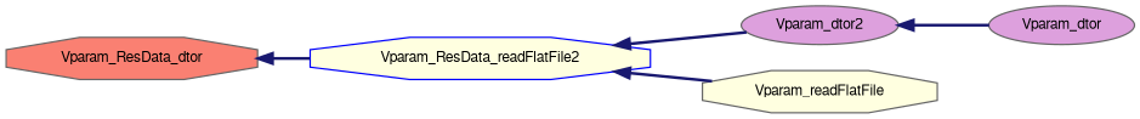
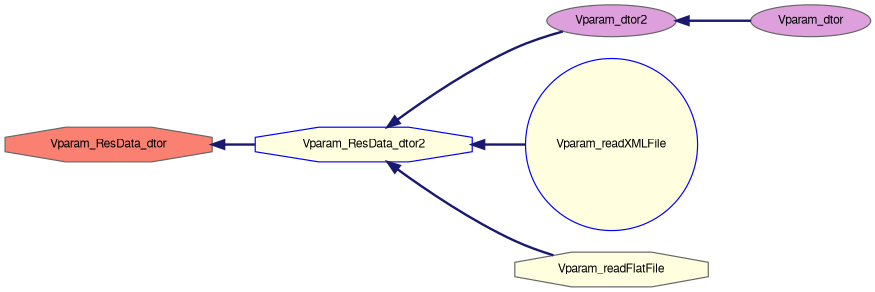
  digraph {
    rankdir=LR
    node [color=gray40 fillcolor=lightyellow fontname=FreeSans fontsize=10 shape=octagon style=filled]
    edge [color=midnightblue dir=back fontname=FreeSans fontsize=10 labelfontname=FreeSans labelfontsize=10 style=bold]
-   n1 [color=blue fontcolor=black height=0.2 label=Vparam_ResData_readFlatFile2 width=0.4]
+   n1 [color=blue fontcolor=black height=0.2 label=Vparam_ResData_dtor2 width=0.4]
    n2 [fillcolor=plum height=0.2 label=Vparam_dtor2 shape=ellipse width=0.4]
+   n3 [color=blue height=0.2 label=Vparam_readXMLFile shape=circle width=0.4]
    n4 [height=0.2 label=Vparam_readFlatFile width=0.4]
    n5 [fillcolor=salmon height=0.2 label=Vparam_ResData_dtor width=0.4]
    n6 [fillcolor=plum height=0.2 label=Vparam_dtor shape=ellipse width=0.4]
    n1 -> n2
+   n1 -> n3
    n1 -> n4
    n2 -> n6
    n5 -> n1
  }
